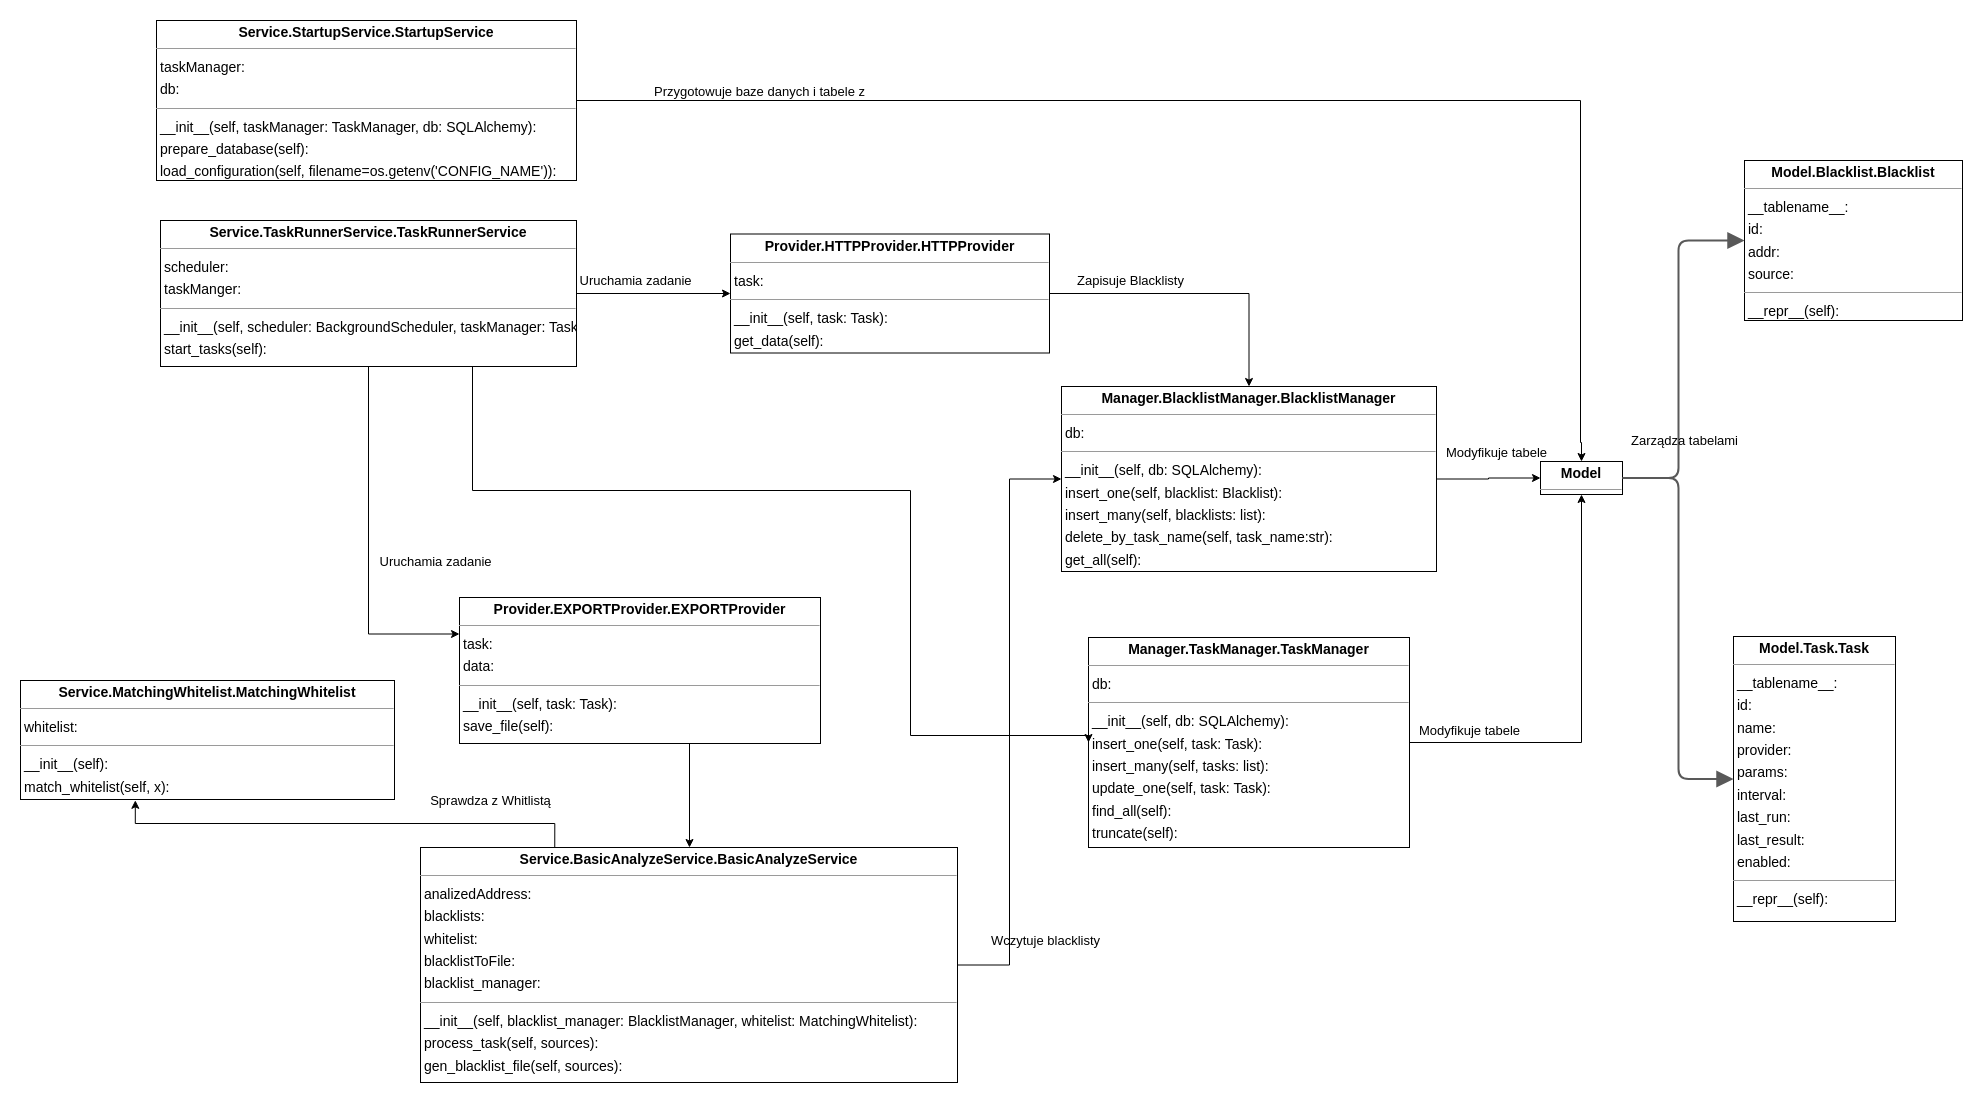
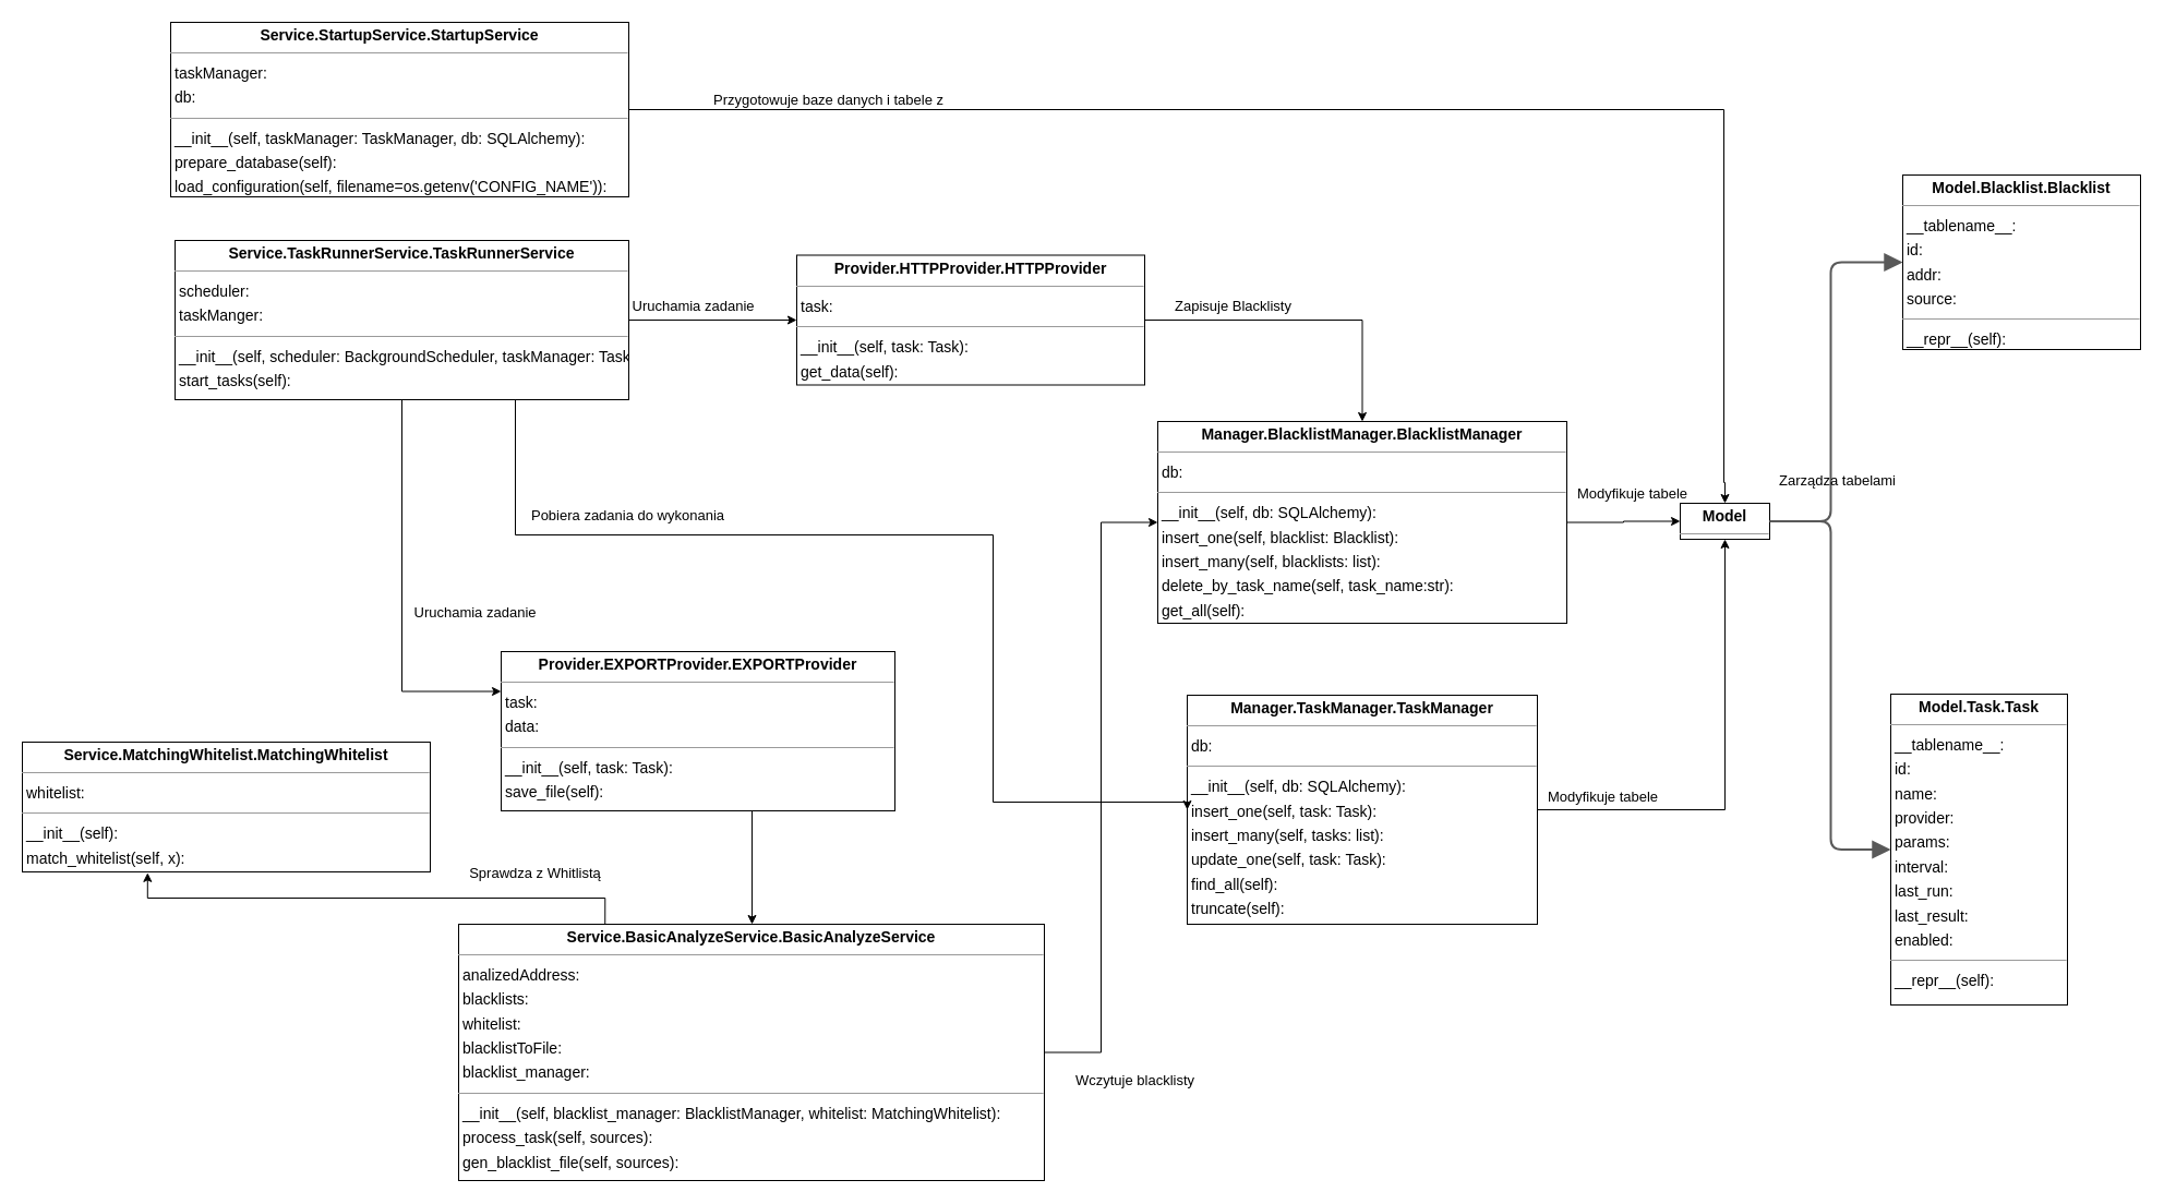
  <mxCell id="0" />
  <mxCell id="1" parent="0" />
  <mxCell id="2" style="edgeStyle=orthogonalEdgeStyle;rounded=0;orthogonalLoop=1;jettySize=auto;html=1;exitX=1;exitY=0.5;exitDx=0;exitDy=0;entryX=0;entryY=0.5;entryDx=0;entryDy=0;" edge="1" parent="1" source="3" target="6"><mxGeometry relative="1" as="geometry" /></mxCell>
  <mxCell id="3" value="&lt;p style=&quot;margin:0px;margin-top:4px;text-align:center;&quot;&gt;&lt;b&gt;Manager.BlacklistManager.BlacklistManager&lt;/b&gt;&lt;/p&gt;&lt;hr size=&quot;1&quot;/&gt;&lt;p style=&quot;margin:0 0 0 4px;line-height:1.6;&quot;&gt; db: &lt;/p&gt;&lt;hr size=&quot;1&quot;/&gt;&lt;p style=&quot;margin:0 0 0 4px;line-height:1.6;&quot;&gt; __init__(self, db: SQLAlchemy): &lt;br/&gt; insert_one(self, blacklist: Blacklist): &lt;br/&gt; insert_many(self, blacklists: list): &lt;br/&gt; delete_by_task_name(self, task_name:str): &lt;br/&gt; get_all(self): &lt;/p&gt;" style="verticalAlign=top;align=left;overflow=fill;fontSize=14;fontFamily=Helvetica;html=1;rounded=0;shadow=0;comic=0;labelBackgroundColor=none;strokeWidth=1;" parent="1" vertex="1"><mxGeometry x="1061" y="386" width="375" height="185" as="geometry" /></mxCell>
  <mxCell id="4" style="edgeStyle=orthogonalEdgeStyle;rounded=0;orthogonalLoop=1;jettySize=auto;html=1;exitX=1;exitY=0.5;exitDx=0;exitDy=0;entryX=0.5;entryY=1;entryDx=0;entryDy=0;" edge="1" parent="1" source="5" target="6"><mxGeometry relative="1" as="geometry" /></mxCell>
  <mxCell id="5" value="&lt;p style=&quot;margin:0px;margin-top:4px;text-align:center;&quot;&gt;&lt;b&gt;Manager.TaskManager.TaskManager&lt;/b&gt;&lt;/p&gt;&lt;hr size=&quot;1&quot;/&gt;&lt;p style=&quot;margin:0 0 0 4px;line-height:1.6;&quot;&gt; db: &lt;/p&gt;&lt;hr size=&quot;1&quot;/&gt;&lt;p style=&quot;margin:0 0 0 4px;line-height:1.6;&quot;&gt; __init__(self, db: SQLAlchemy): &lt;br/&gt; insert_one(self, task: Task): &lt;br/&gt; insert_many(self, tasks: list): &lt;br/&gt; update_one(self, task: Task): &lt;br/&gt; find_all(self): &lt;br/&gt; truncate(self): &lt;/p&gt;" style="verticalAlign=top;align=left;overflow=fill;fontSize=14;fontFamily=Helvetica;html=1;rounded=0;shadow=0;comic=0;labelBackgroundColor=none;strokeWidth=1;" parent="1" vertex="1"><mxGeometry x="1088" y="637" width="321" height="210" as="geometry" /></mxCell>
  <mxCell id="6" value="&lt;p style=&quot;margin:0px;margin-top:4px;text-align:center;&quot;&gt;&lt;b&gt;Model&lt;/b&gt;&lt;/p&gt;&lt;hr size=&quot;1&quot;/&gt;" style="verticalAlign=top;align=left;overflow=fill;fontSize=14;fontFamily=Helvetica;html=1;rounded=0;shadow=0;comic=0;labelBackgroundColor=none;strokeWidth=1;" parent="1" vertex="1"><mxGeometry x="1540" y="461" width="82" height="33" as="geometry" /></mxCell>
  <mxCell id="7" value="&lt;p style=&quot;margin:0px;margin-top:4px;text-align:center;&quot;&gt;&lt;b&gt;Model.Blacklist.Blacklist&lt;/b&gt;&lt;/p&gt;&lt;hr size=&quot;1&quot;/&gt;&lt;p style=&quot;margin:0 0 0 4px;line-height:1.6;&quot;&gt; __tablename__: &lt;br/&gt; id: &lt;br/&gt; addr: &lt;br/&gt; source: &lt;/p&gt;&lt;hr size=&quot;1&quot;/&gt;&lt;p style=&quot;margin:0 0 0 4px;line-height:1.6;&quot;&gt; __repr__(self): &lt;/p&gt;" style="verticalAlign=top;align=left;overflow=fill;fontSize=14;fontFamily=Helvetica;html=1;rounded=0;shadow=0;comic=0;labelBackgroundColor=none;strokeWidth=1;" parent="1" vertex="1"><mxGeometry x="1744" y="160" width="218" height="160" as="geometry" /></mxCell>
  <mxCell id="8" value="&lt;p style=&quot;margin:0px;margin-top:4px;text-align:center;&quot;&gt;&lt;b&gt;Model.Task.Task&lt;/b&gt;&lt;/p&gt;&lt;hr size=&quot;1&quot;/&gt;&lt;p style=&quot;margin:0 0 0 4px;line-height:1.6;&quot;&gt; __tablename__: &lt;br/&gt; id: &lt;br/&gt; name: &lt;br/&gt; provider: &lt;br/&gt; params: &lt;br/&gt; interval: &lt;br/&gt; last_run: &lt;br/&gt; last_result: &lt;br/&gt; enabled: &lt;/p&gt;&lt;hr size=&quot;1&quot;/&gt;&lt;p style=&quot;margin:0 0 0 4px;line-height:1.6;&quot;&gt; __repr__(self): &lt;/p&gt;" style="verticalAlign=top;align=left;overflow=fill;fontSize=14;fontFamily=Helvetica;html=1;rounded=0;shadow=0;comic=0;labelBackgroundColor=none;strokeWidth=1;" parent="1" vertex="1"><mxGeometry x="1733" y="636" width="162" height="285" as="geometry" /></mxCell>
  <mxCell id="9" style="edgeStyle=orthogonalEdgeStyle;rounded=0;orthogonalLoop=1;jettySize=auto;html=1;exitX=0.5;exitY=1;exitDx=0;exitDy=0;" edge="1" parent="1" source="10" target="15"><mxGeometry relative="1" as="geometry"><Array as="points"><mxPoint x="689" y="743" /></Array></mxGeometry></mxCell>
  <mxCell id="10" value="&lt;p style=&quot;margin:0px;margin-top:4px;text-align:center;&quot;&gt;&lt;b&gt;Provider.EXPORTProvider.EXPORTProvider&lt;/b&gt;&lt;/p&gt;&lt;hr size=&quot;1&quot;/&gt;&lt;p style=&quot;margin:0 0 0 4px;line-height:1.6;&quot;&gt; task: &lt;br/&gt; data: &lt;/p&gt;&lt;hr size=&quot;1&quot;/&gt;&lt;p style=&quot;margin:0 0 0 4px;line-height:1.6;&quot;&gt; __init__(self, task: Task): &lt;br/&gt; save_file(self): &lt;/p&gt;" style="verticalAlign=top;align=left;overflow=fill;fontSize=14;fontFamily=Helvetica;html=1;rounded=0;shadow=0;comic=0;labelBackgroundColor=none;strokeWidth=1;" parent="1" vertex="1"><mxGeometry x="459" y="597" width="361" height="146" as="geometry" /></mxCell>
  <mxCell id="11" style="edgeStyle=orthogonalEdgeStyle;rounded=0;orthogonalLoop=1;jettySize=auto;html=1;exitX=1;exitY=0.5;exitDx=0;exitDy=0;" edge="1" parent="1" source="12" target="3"><mxGeometry relative="1" as="geometry" /></mxCell>
  <mxCell id="12" value="&lt;p style=&quot;margin:0px;margin-top:4px;text-align:center;&quot;&gt;&lt;b&gt;Provider.HTTPProvider.HTTPProvider&lt;/b&gt;&lt;/p&gt;&lt;hr size=&quot;1&quot;/&gt;&lt;p style=&quot;margin:0 0 0 4px;line-height:1.6;&quot;&gt; task: &lt;/p&gt;&lt;hr size=&quot;1&quot;/&gt;&lt;p style=&quot;margin:0 0 0 4px;line-height:1.6;&quot;&gt; __init__(self, task: Task): &lt;br/&gt; get_data(self): &lt;/p&gt;" style="verticalAlign=top;align=left;overflow=fill;fontSize=14;fontFamily=Helvetica;html=1;rounded=0;shadow=0;comic=0;labelBackgroundColor=none;strokeWidth=1;" parent="1" vertex="1"><mxGeometry x="730" y="233.5" width="319" height="119" as="geometry" /></mxCell>
  <mxCell id="13" style="edgeStyle=orthogonalEdgeStyle;rounded=0;orthogonalLoop=1;jettySize=auto;html=1;exitX=0.25;exitY=0;exitDx=0;exitDy=0;entryX=0.307;entryY=1.007;entryDx=0;entryDy=0;entryPerimeter=0;" edge="1" parent="1" source="15" target="16"><mxGeometry relative="1" as="geometry" /></mxCell>
  <mxCell id="14" style="edgeStyle=orthogonalEdgeStyle;rounded=0;orthogonalLoop=1;jettySize=auto;html=1;exitX=1;exitY=0.5;exitDx=0;exitDy=0;entryX=0;entryY=0.5;entryDx=0;entryDy=0;" edge="1" parent="1" source="15" target="3"><mxGeometry relative="1" as="geometry" /></mxCell>
  <mxCell id="15" value="&lt;p style=&quot;margin:0px;margin-top:4px;text-align:center;&quot;&gt;&lt;b&gt;Service.BasicAnalyzeService.BasicAnalyzeService&lt;/b&gt;&lt;/p&gt;&lt;hr size=&quot;1&quot;/&gt;&lt;p style=&quot;margin:0 0 0 4px;line-height:1.6;&quot;&gt; analizedAddress: &lt;br/&gt; blacklists: &lt;br/&gt; whitelist: &lt;br/&gt; blacklistToFile: &lt;br/&gt; blacklist_manager: &lt;/p&gt;&lt;hr size=&quot;1&quot;/&gt;&lt;p style=&quot;margin:0 0 0 4px;line-height:1.6;&quot;&gt; __init__(self, blacklist_manager: BlacklistManager, whitelist: MatchingWhitelist): &lt;br/&gt; process_task(self, sources): &lt;br/&gt; gen_blacklist_file(self, sources): &lt;/p&gt;" style="verticalAlign=top;align=left;overflow=fill;fontSize=14;fontFamily=Helvetica;html=1;rounded=0;shadow=0;comic=0;labelBackgroundColor=none;strokeWidth=1;" parent="1" vertex="1"><mxGeometry x="420" y="847" width="537" height="235" as="geometry" /></mxCell>
  <mxCell id="16" value="&lt;p style=&quot;margin:0px;margin-top:4px;text-align:center;&quot;&gt;&lt;b&gt;Service.MatchingWhitelist.MatchingWhitelist&lt;/b&gt;&lt;/p&gt;&lt;hr size=&quot;1&quot;/&gt;&lt;p style=&quot;margin:0 0 0 4px;line-height:1.6;&quot;&gt; whitelist: &lt;/p&gt;&lt;hr size=&quot;1&quot;/&gt;&lt;p style=&quot;margin:0 0 0 4px;line-height:1.6;&quot;&gt; __init__(self): &lt;br/&gt; match_whitelist(self, x): &lt;/p&gt;" style="verticalAlign=top;align=left;overflow=fill;fontSize=14;fontFamily=Helvetica;html=1;rounded=0;shadow=0;comic=0;labelBackgroundColor=none;strokeWidth=1;" parent="1" vertex="1"><mxGeometry x="20" y="680" width="374" height="119" as="geometry" /></mxCell>
  <mxCell id="17" value="&lt;p style=&quot;margin:0px;margin-top:4px;text-align:center;&quot;&gt;&lt;b&gt;Service.StartupService.StartupService&lt;/b&gt;&lt;/p&gt;&lt;hr size=&quot;1&quot;/&gt;&lt;p style=&quot;margin:0 0 0 4px;line-height:1.6;&quot;&gt; taskManager: &lt;br/&gt; db: &lt;/p&gt;&lt;hr size=&quot;1&quot;/&gt;&lt;p style=&quot;margin:0 0 0 4px;line-height:1.6;&quot;&gt; __init__(self, taskManager: TaskManager, db: SQLAlchemy): &lt;br/&gt; prepare_database(self): &lt;br/&gt; load_configuration(self, filename=os.getenv(&amp;#39;CONFIG_NAME&amp;#39;)): &lt;/p&gt;" style="verticalAlign=top;align=left;overflow=fill;fontSize=14;fontFamily=Helvetica;html=1;rounded=0;shadow=0;comic=0;labelBackgroundColor=none;strokeWidth=1;" parent="1" vertex="1"><mxGeometry x="156" y="20" width="420" height="160" as="geometry" /></mxCell>
  <mxCell id="18" style="edgeStyle=orthogonalEdgeStyle;rounded=0;orthogonalLoop=1;jettySize=auto;html=1;exitX=1;exitY=0.5;exitDx=0;exitDy=0;" edge="1" parent="1" source="21" target="12"><mxGeometry relative="1" as="geometry" /></mxCell>
  <mxCell id="19" style="edgeStyle=orthogonalEdgeStyle;rounded=0;orthogonalLoop=1;jettySize=auto;html=1;exitX=0.5;exitY=1;exitDx=0;exitDy=0;entryX=0;entryY=0.25;entryDx=0;entryDy=0;" edge="1" parent="1" source="21" target="10"><mxGeometry relative="1" as="geometry" /></mxCell>
  <mxCell id="20" style="edgeStyle=orthogonalEdgeStyle;rounded=0;orthogonalLoop=1;jettySize=auto;html=1;exitX=0.75;exitY=1;exitDx=0;exitDy=0;entryX=0;entryY=0.5;entryDx=0;entryDy=0;" edge="1" parent="1" source="21" target="5"><mxGeometry relative="1" as="geometry"><Array as="points"><mxPoint x="472" y="490" /><mxPoint x="910" y="490" /><mxPoint x="910" y="735" /></Array></mxGeometry></mxCell>
  <mxCell id="21" value="&lt;p style=&quot;margin:0px;margin-top:4px;text-align:center;&quot;&gt;&lt;b&gt;Service.TaskRunnerService.TaskRunnerService&lt;/b&gt;&lt;/p&gt;&lt;hr size=&quot;1&quot;/&gt;&lt;p style=&quot;margin:0 0 0 4px;line-height:1.6;&quot;&gt; scheduler: &lt;br/&gt; taskManger: &lt;/p&gt;&lt;hr size=&quot;1&quot;/&gt;&lt;p style=&quot;margin:0 0 0 4px;line-height:1.6;&quot;&gt; __init__(self, scheduler: BackgroundScheduler, taskManager: TaskManager): &lt;br/&gt; start_tasks(self): &lt;/p&gt;" style="verticalAlign=top;align=left;overflow=fill;fontSize=14;fontFamily=Helvetica;html=1;rounded=0;shadow=0;comic=0;labelBackgroundColor=none;strokeWidth=1;" parent="1" vertex="1"><mxGeometry x="160" y="220" width="416" height="146" as="geometry" /></mxCell>
  <mxCell id="22" value="" style="html=1;rounded=1;edgeStyle=orthogonalEdgeStyle;dashed=0;startArrow=block;startSize=12;endArrow=none;strokeColor=#595959;exitX=0.000;exitY=0.500;exitDx=0;exitDy=0;entryX=1.000;entryY=0.500;entryDx=0;entryDy=0;strokeWidth=2;" parent="1" source="7" target="6" edge="1"><mxGeometry width="50" height="50" relative="1" as="geometry"><Array as="points"><mxPoint x="1678" y="240" /><mxPoint x="1678" y="478" /></Array></mxGeometry></mxCell>
  <mxCell id="23" value="" style="html=1;rounded=1;edgeStyle=orthogonalEdgeStyle;dashed=0;startArrow=block;startSize=12;endArrow=none;strokeColor=#595959;exitX=0.000;exitY=0.500;exitDx=0;exitDy=0;entryX=1.000;entryY=0.500;entryDx=0;entryDy=0;strokeWidth=2;" parent="1" source="8" target="6" edge="1"><mxGeometry width="50" height="50" relative="1" as="geometry"><Array as="points"><mxPoint x="1678" y="779" /><mxPoint x="1678" y="478" /></Array></mxGeometry></mxCell>
  <mxCell id="24" value="Uruchamia zadanie" style="text;html=1;align=center;verticalAlign=middle;resizable=0;points=[];autosize=1;strokeColor=none;fillColor=none;fontSize=13;" vertex="1" parent="1"><mxGeometry x="570" width="130" height="20" as="geometry" y="270" /></mxCell>
  <mxCell id="25" value="Uruchamia zadanie" style="text;html=1;align=center;verticalAlign=middle;resizable=0;points=[];autosize=1;strokeColor=none;fillColor=none;fontSize=13;" vertex="1" parent="1"><mxGeometry x="370" y="551" width="130" height="20" as="geometry" /></mxCell>
+ <mxCell id="26" value="Pobiera zadania do wykonania" style="text;html=1;align=center;verticalAlign=middle;resizable=0;points=[];autosize=1;strokeColor=none;fillColor=none;fontSize=13;" vertex="1" parent="1"><mxGeometry x="480" y="462" width="190" height="20" as="geometry" /></mxCell>
  <mxCell id="27" value="Modyfikuje tabele" style="text;html=1;align=center;verticalAlign=middle;resizable=0;points=[];autosize=1;strokeColor=none;fillColor=none;fontSize=13;" vertex="1" parent="1"><mxGeometry x="1409" y="720" width="120" height="20" as="geometry" /></mxCell>
  <mxCell id="28" value="Modyfikuje tabele" style="text;html=1;align=center;verticalAlign=middle;resizable=0;points=[];autosize=1;strokeColor=none;fillColor=none;fontSize=13;" vertex="1" parent="1"><mxGeometry x="1436" y="442" width="120" height="20" as="geometry" /></mxCell>
  <mxCell id="29" value="" style="edgeStyle=orthogonalEdgeStyle;rounded=0;orthogonalLoop=1;jettySize=auto;html=1;exitX=1;exitY=0.5;exitDx=0;exitDy=0;entryX=0.5;entryY=0;entryDx=0;entryDy=0;endArrow=classic;endFill=1;" edge="1" parent="1" source="17" target="6"><mxGeometry relative="1" as="geometry"><mxPoint x="576" y="100" as="sourcePoint" /><mxPoint x="1524" y="462" as="targetPoint" /><Array as="points"><mxPoint x="1580" y="100" /><mxPoint x="1580" y="442" /></Array></mxGeometry></mxCell>
  <mxCell id="30" value="&lt;font style=&quot;font-size: 13px;&quot;&gt;Przygotowuje baze danych i tabele z&lt;/font&gt;" style="edgeLabel;html=1;align=center;verticalAlign=middle;resizable=0;points=[];" vertex="1" connectable="0" parent="29"><mxGeometry x="-0.734" y="4" relative="1" as="geometry"><mxPoint y="-6" as="offset" /></mxGeometry></mxCell>
  <mxCell id="31" value="Zapisuje Blacklisty" style="text;html=1;align=center;verticalAlign=middle;resizable=0;points=[];autosize=1;strokeColor=none;fillColor=none;fontSize=13;" vertex="1" parent="1"><mxGeometry x="1070" width="120" height="20" as="geometry" y="270" /></mxCell>
- <mxCell id="32" value="Wczytuje blacklisty" style="text;html=1;align=center;verticalAlign=middle;resizable=0;points=[];autosize=1;strokeColor=none;fillColor=none;fontSize=13;" vertex="1" parent="1"><mxGeometry x="985" y="930" width="120" height="20" as="geometry" /></mxCell>
+ <mxCell id="32" value="Wczytuje blacklisty" style="text;html=1;align=center;verticalAlign=middle;resizable=0;points=[];autosize=1;strokeColor=none;fillColor=none;fontSize=13;" vertex="1" parent="1"><mxGeometry x="980" y="980" width="120" height="20" as="geometry" /></mxCell>
  <mxCell id="33" value="Sprawdza z Whitlistą" style="text;html=1;align=center;verticalAlign=middle;resizable=0;points=[];autosize=1;strokeColor=none;fillColor=none;fontSize=13;" vertex="1" parent="1"><mxGeometry x="420" y="790" width="140" height="20" as="geometry" /></mxCell>
  <mxCell id="34" value="Zarządza tabelami" style="text;html=1;align=center;verticalAlign=middle;resizable=0;points=[];autosize=1;strokeColor=none;fillColor=none;fontSize=13;" vertex="1" parent="1"><mxGeometry x="1624" y="430" width="120" height="20" as="geometry" /></mxCell>
